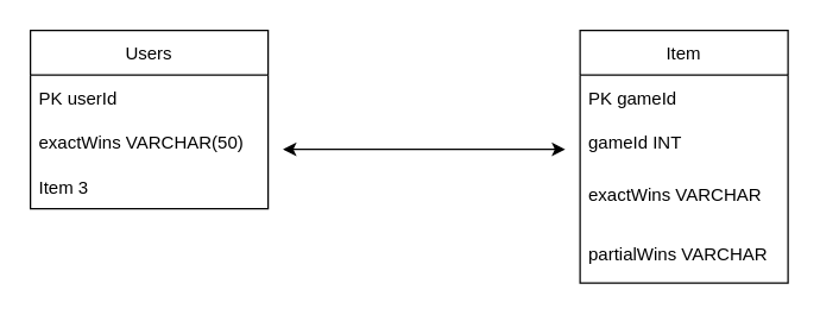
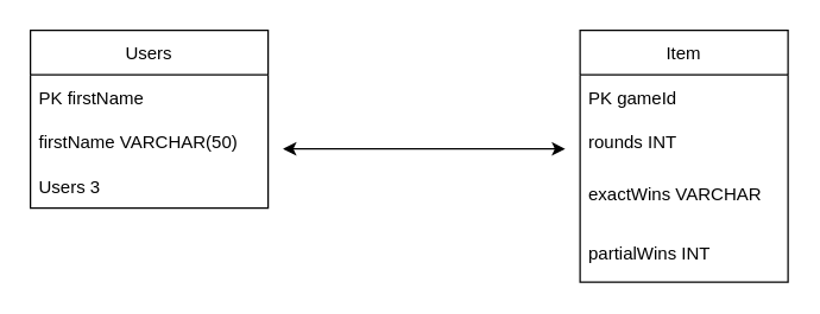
  <mxCell id="0" />
  <mxCell id="1" parent="0" />
  <mxCell id="2" value="Users" style="swimlane;fontStyle=0;childLayout=stackLayout;horizontal=1;startSize=30;horizontalStack=0;resizeParent=1;resizeParentMax=0;resizeLast=0;collapsible=1;marginBottom=0;" vertex="1" parent="1"><mxGeometry x="20" y="20" width="160" height="120" as="geometry" /></mxCell>
- <mxCell id="3" value="PK userId" style="text;strokeColor=none;fillColor=none;align=left;verticalAlign=middle;spacingLeft=4;spacingRight=4;overflow=hidden;points=[[0,0.5],[1,0.5]];portConstraint=eastwest;rotatable=0;" vertex="1" parent="2"><mxGeometry y="30" width="160" height="30" as="geometry" /></mxCell>
- <mxCell id="4" value="exactWins VARCHAR(50)" style="text;strokeColor=none;fillColor=none;align=left;verticalAlign=middle;spacingLeft=4;spacingRight=4;overflow=hidden;points=[[0,0.5],[1,0.5]];portConstraint=eastwest;rotatable=0;" vertex="1" parent="2"><mxGeometry y="60" width="160" height="30" as="geometry" /></mxCell>
- <mxCell id="5" value="Item 3" style="text;strokeColor=none;fillColor=none;align=left;verticalAlign=middle;spacingLeft=4;spacingRight=4;overflow=hidden;points=[[0,0.5],[1,0.5]];portConstraint=eastwest;rotatable=0;" vertex="1" parent="2"><mxGeometry y="90" width="160" height="30" as="geometry" /></mxCell>
+ <mxCell id="3" value="PK firstName" style="text;strokeColor=none;fillColor=none;align=left;verticalAlign=middle;spacingLeft=4;spacingRight=4;overflow=hidden;points=[[0,0.5],[1,0.5]];portConstraint=eastwest;rotatable=0;" vertex="1" parent="2"><mxGeometry y="30" width="160" height="30" as="geometry" /></mxCell>
+ <mxCell id="4" value="firstName VARCHAR(50)" style="text;strokeColor=none;fillColor=none;align=left;verticalAlign=middle;spacingLeft=4;spacingRight=4;overflow=hidden;points=[[0,0.5],[1,0.5]];portConstraint=eastwest;rotatable=0;" vertex="1" parent="2"><mxGeometry y="60" width="160" height="30" as="geometry" /></mxCell>
+ <mxCell id="5" value="Users 3" style="text;strokeColor=none;fillColor=none;align=left;verticalAlign=middle;spacingLeft=4;spacingRight=4;overflow=hidden;points=[[0,0.5],[1,0.5]];portConstraint=eastwest;rotatable=0;" vertex="1" parent="2"><mxGeometry y="90" width="160" height="30" as="geometry" /></mxCell>
  <mxCell id="6" value="Item" style="swimlane;fontStyle=0;childLayout=stackLayout;horizontal=1;startSize=30;horizontalStack=0;resizeParent=1;resizeParentMax=0;resizeLast=0;collapsible=1;marginBottom=0;" vertex="1" parent="1"><mxGeometry x="390" y="20" width="140" height="170" as="geometry" /></mxCell>
  <mxCell id="7" value="PK gameId" style="text;strokeColor=none;fillColor=none;align=left;verticalAlign=middle;spacingLeft=4;spacingRight=4;overflow=hidden;points=[[0,0.5],[1,0.5]];portConstraint=eastwest;rotatable=0;" vertex="1" parent="6"><mxGeometry y="30" width="140" height="30" as="geometry" /></mxCell>
- <mxCell id="8" value="gameId INT" style="text;strokeColor=none;fillColor=none;align=left;verticalAlign=middle;spacingLeft=4;spacingRight=4;overflow=hidden;points=[[0,0.5],[1,0.5]];portConstraint=eastwest;rotatable=0;" vertex="1" parent="6"><mxGeometry y="60" width="140" height="30" as="geometry" /></mxCell>
+ <mxCell id="8" value="rounds INT" style="text;strokeColor=none;fillColor=none;align=left;verticalAlign=middle;spacingLeft=4;spacingRight=4;overflow=hidden;points=[[0,0.5],[1,0.5]];portConstraint=eastwest;rotatable=0;" vertex="1" parent="6"><mxGeometry y="60" width="140" height="30" as="geometry" /></mxCell>
  <mxCell id="9" value="exactWins VARCHAR" style="text;strokeColor=none;fillColor=none;align=left;verticalAlign=middle;spacingLeft=4;spacingRight=4;overflow=hidden;points=[[0,0.5],[1,0.5]];portConstraint=eastwest;rotatable=0;" vertex="1" parent="6"><mxGeometry y="90" width="140" height="40" as="geometry" /></mxCell>
- <mxCell id="10" value="partialWins VARCHAR" style="text;strokeColor=none;fillColor=none;align=left;verticalAlign=middle;spacingLeft=4;spacingRight=4;overflow=hidden;points=[[0,0.5],[1,0.5]];portConstraint=eastwest;rotatable=0;" vertex="1" parent="6"><mxGeometry y="130" width="140" height="40" as="geometry" /></mxCell>
+ <mxCell id="10" value="partialWins INT" style="text;strokeColor=none;fillColor=none;align=left;verticalAlign=middle;spacingLeft=4;spacingRight=4;overflow=hidden;points=[[0,0.5],[1,0.5]];portConstraint=eastwest;rotatable=0;" vertex="1" parent="6"><mxGeometry y="130" width="140" height="40" as="geometry" /></mxCell>
  <mxCell id="11" value="" style="endArrow=classic;startArrow=classic;html=1;rounded=0;" edge="1" parent="1"><mxGeometry width="50" height="50" relative="1" as="geometry"><mxPoint x="190" y="100" as="sourcePoint" /><mxPoint x="380" y="100" as="targetPoint" /><Array as="points" /></mxGeometry></mxCell>
